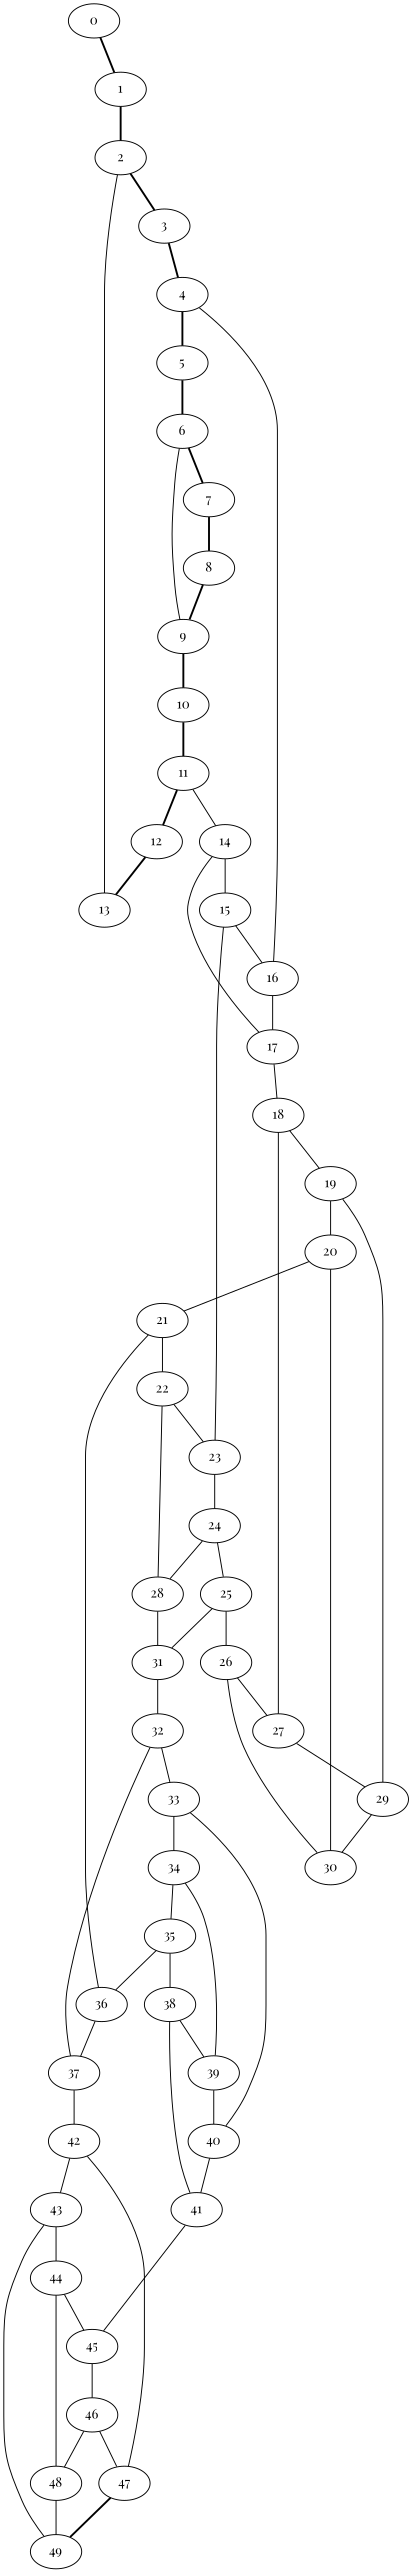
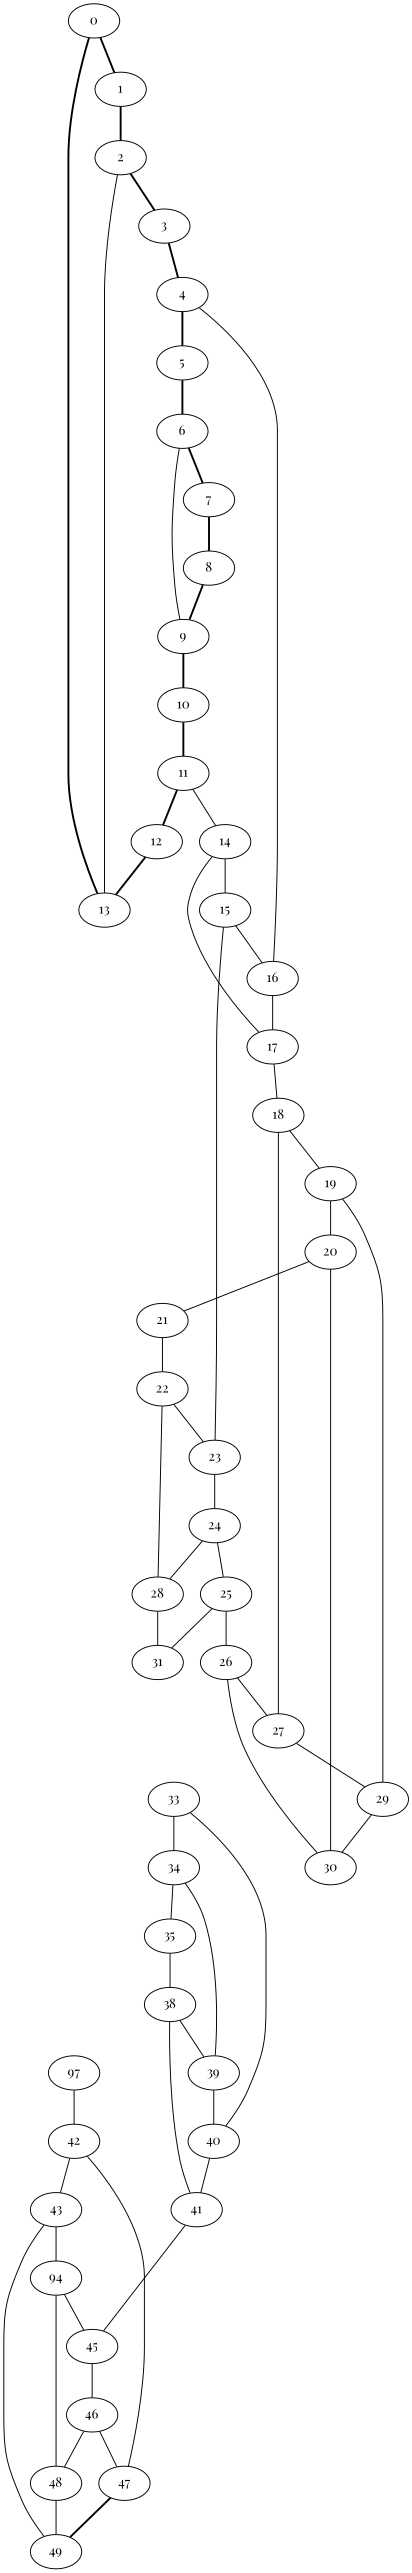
  graph {
    fontname="Playfair Display"
    node [fontname="Playfair Display"]
    edge [fontname="Playfair Display"]
    0
    1
    13
    2
    3
    4
    5
    16
    6
    17
    7
    9
    18
    8
    10
    11
    12
    14
    15
    23
    24
    19
    27
    28
    25
    20
    29
    21
    30
    22
-   36
-   37
+   37 [label=97]
    31
    42
-   32
    26
    33
    34
    40
    35
    39
    41
    43
    47
    38
    45
-   44
+   44 [label=94]
    49
    46
    48
    0 -- 1 [style=bold]
+   0 -- 13 [style=bold]
    1 -- 2 [style=bold]
    2 -- 13
    2 -- 3 [style=bold]
    3 -- 4 [style=bold]
    4 -- 5 [style=bold]
    4 -- 16
    5 -- 6 [style=bold]
    16 -- 17
    6 -- 7 [style=bold]
    6 -- 9
    17 -- 18
    7 -- 8 [style=bold]
    9 -- 10 [style=bold]
    18 -- 19
    18 -- 27
    8 -- 9 [style=bold]
    10 -- 11 [style=bold]
    11 -- 12 [style=bold]
    11 -- 14
    12 -- 13 [style=bold]
    14 -- 17
    14 -- 15
    15 -- 16
    15 -- 23
    23 -- 24
    24 -- 28
    24 -- 25
    19 -- 20
    19 -- 29
    27 -- 29
    28 -- 31
    25 -- 31
    25 -- 26
    20 -- 21
    20 -- 30
    29 -- 30
    21 -- 22
-   21 -- 36
    22 -- 23
    22 -- 28
-   36 -- 37
    37 -- 42
-   31 -- 32
    42 -- 43
    42 -- 47
-   32 -- 37
-   32 -- 33
    26 -- 27
    26 -- 30
    33 -- 34
    33 -- 40
    34 -- 35
    34 -- 39
    40 -- 41
-   35 -- 36
    35 -- 38
    39 -- 40
    41 -- 45
    43 -- 44
    43 -- 49
    47 -- 49 [style=bold]
    38 -- 39
    38 -- 41
    45 -- 46
    44 -- 45
    44 -- 48
    46 -- 47
    46 -- 48
    48 -- 49
  }
